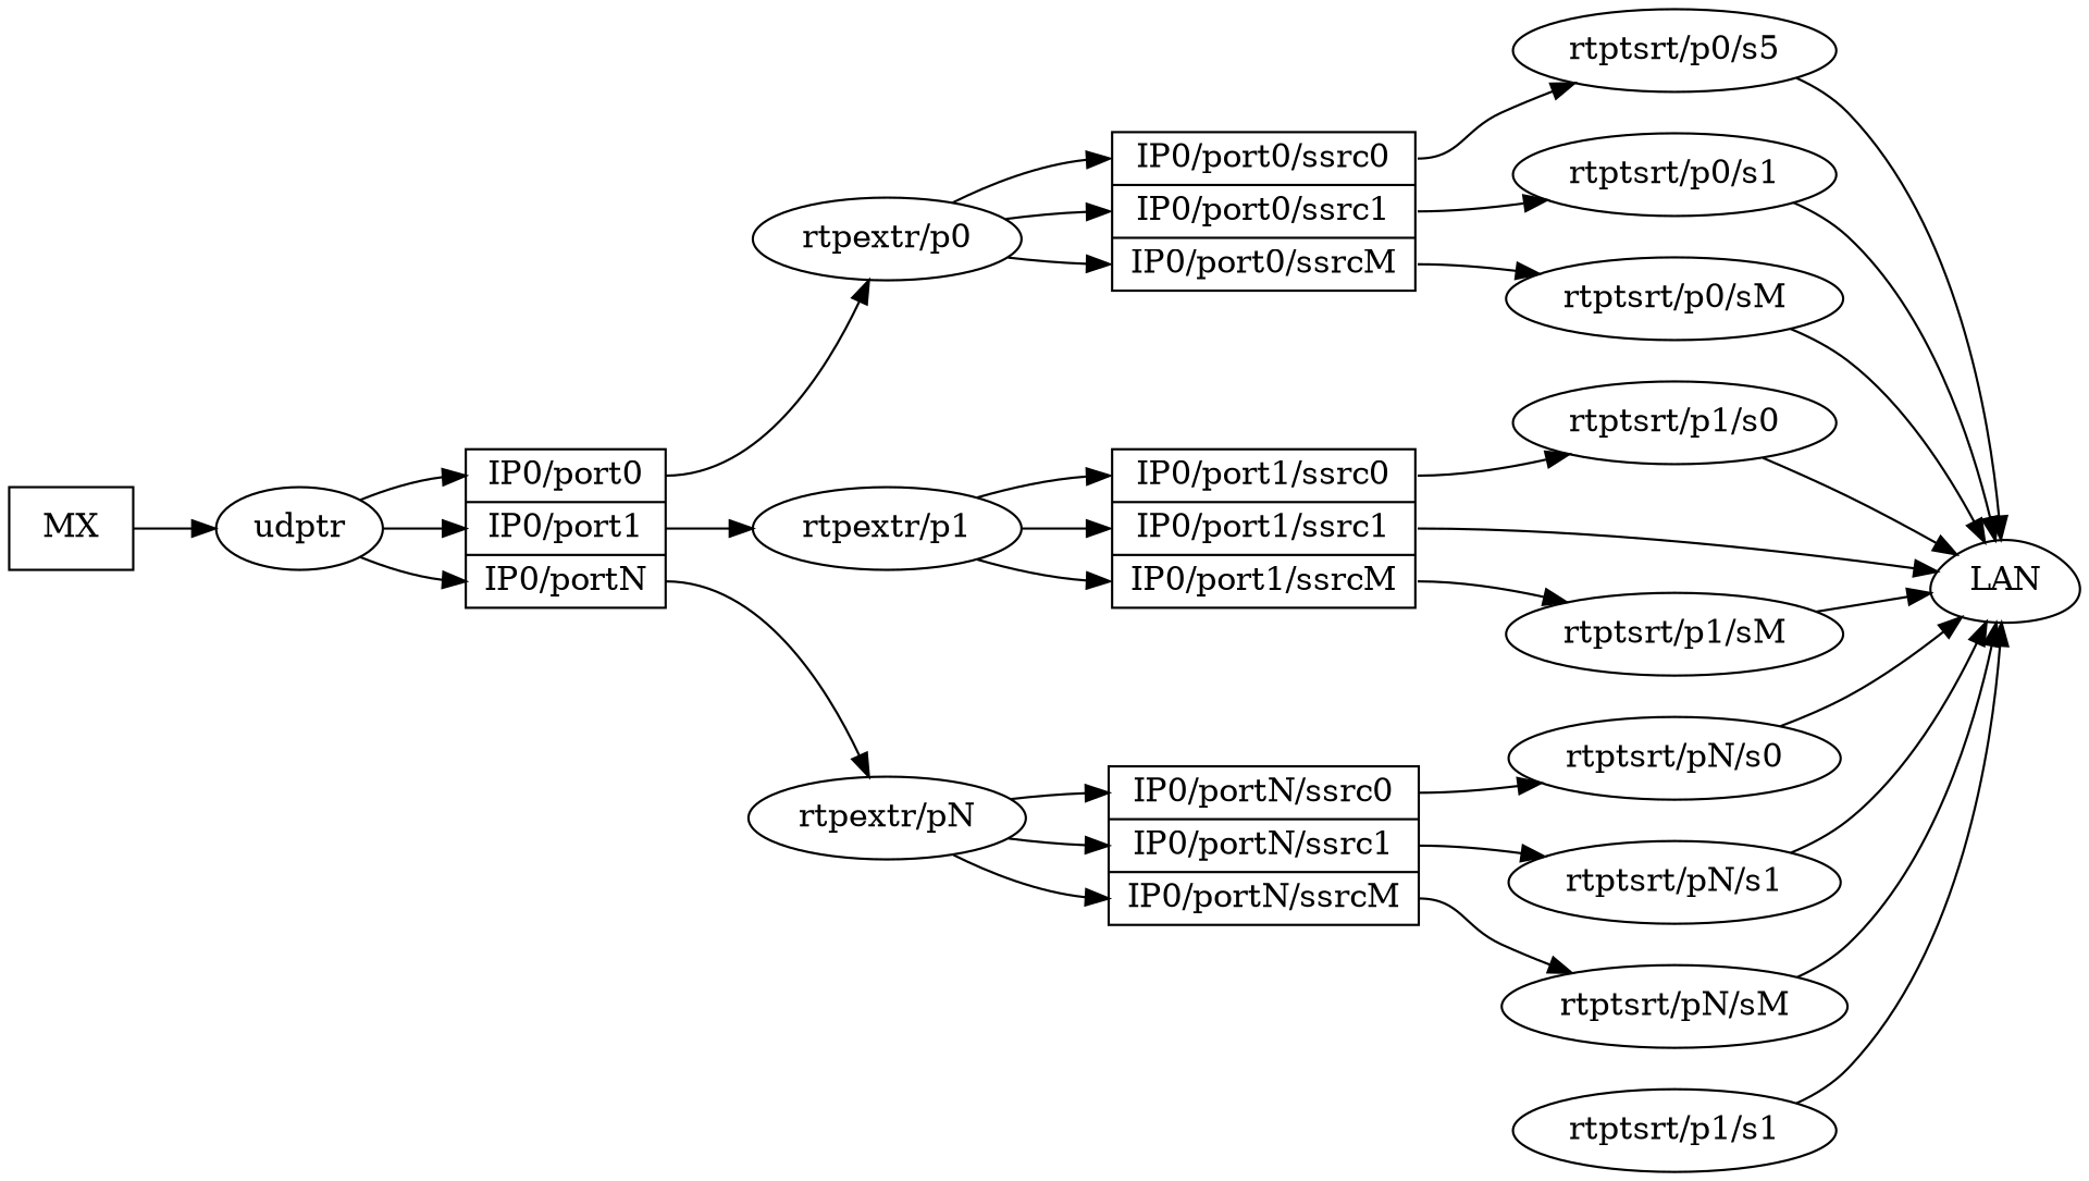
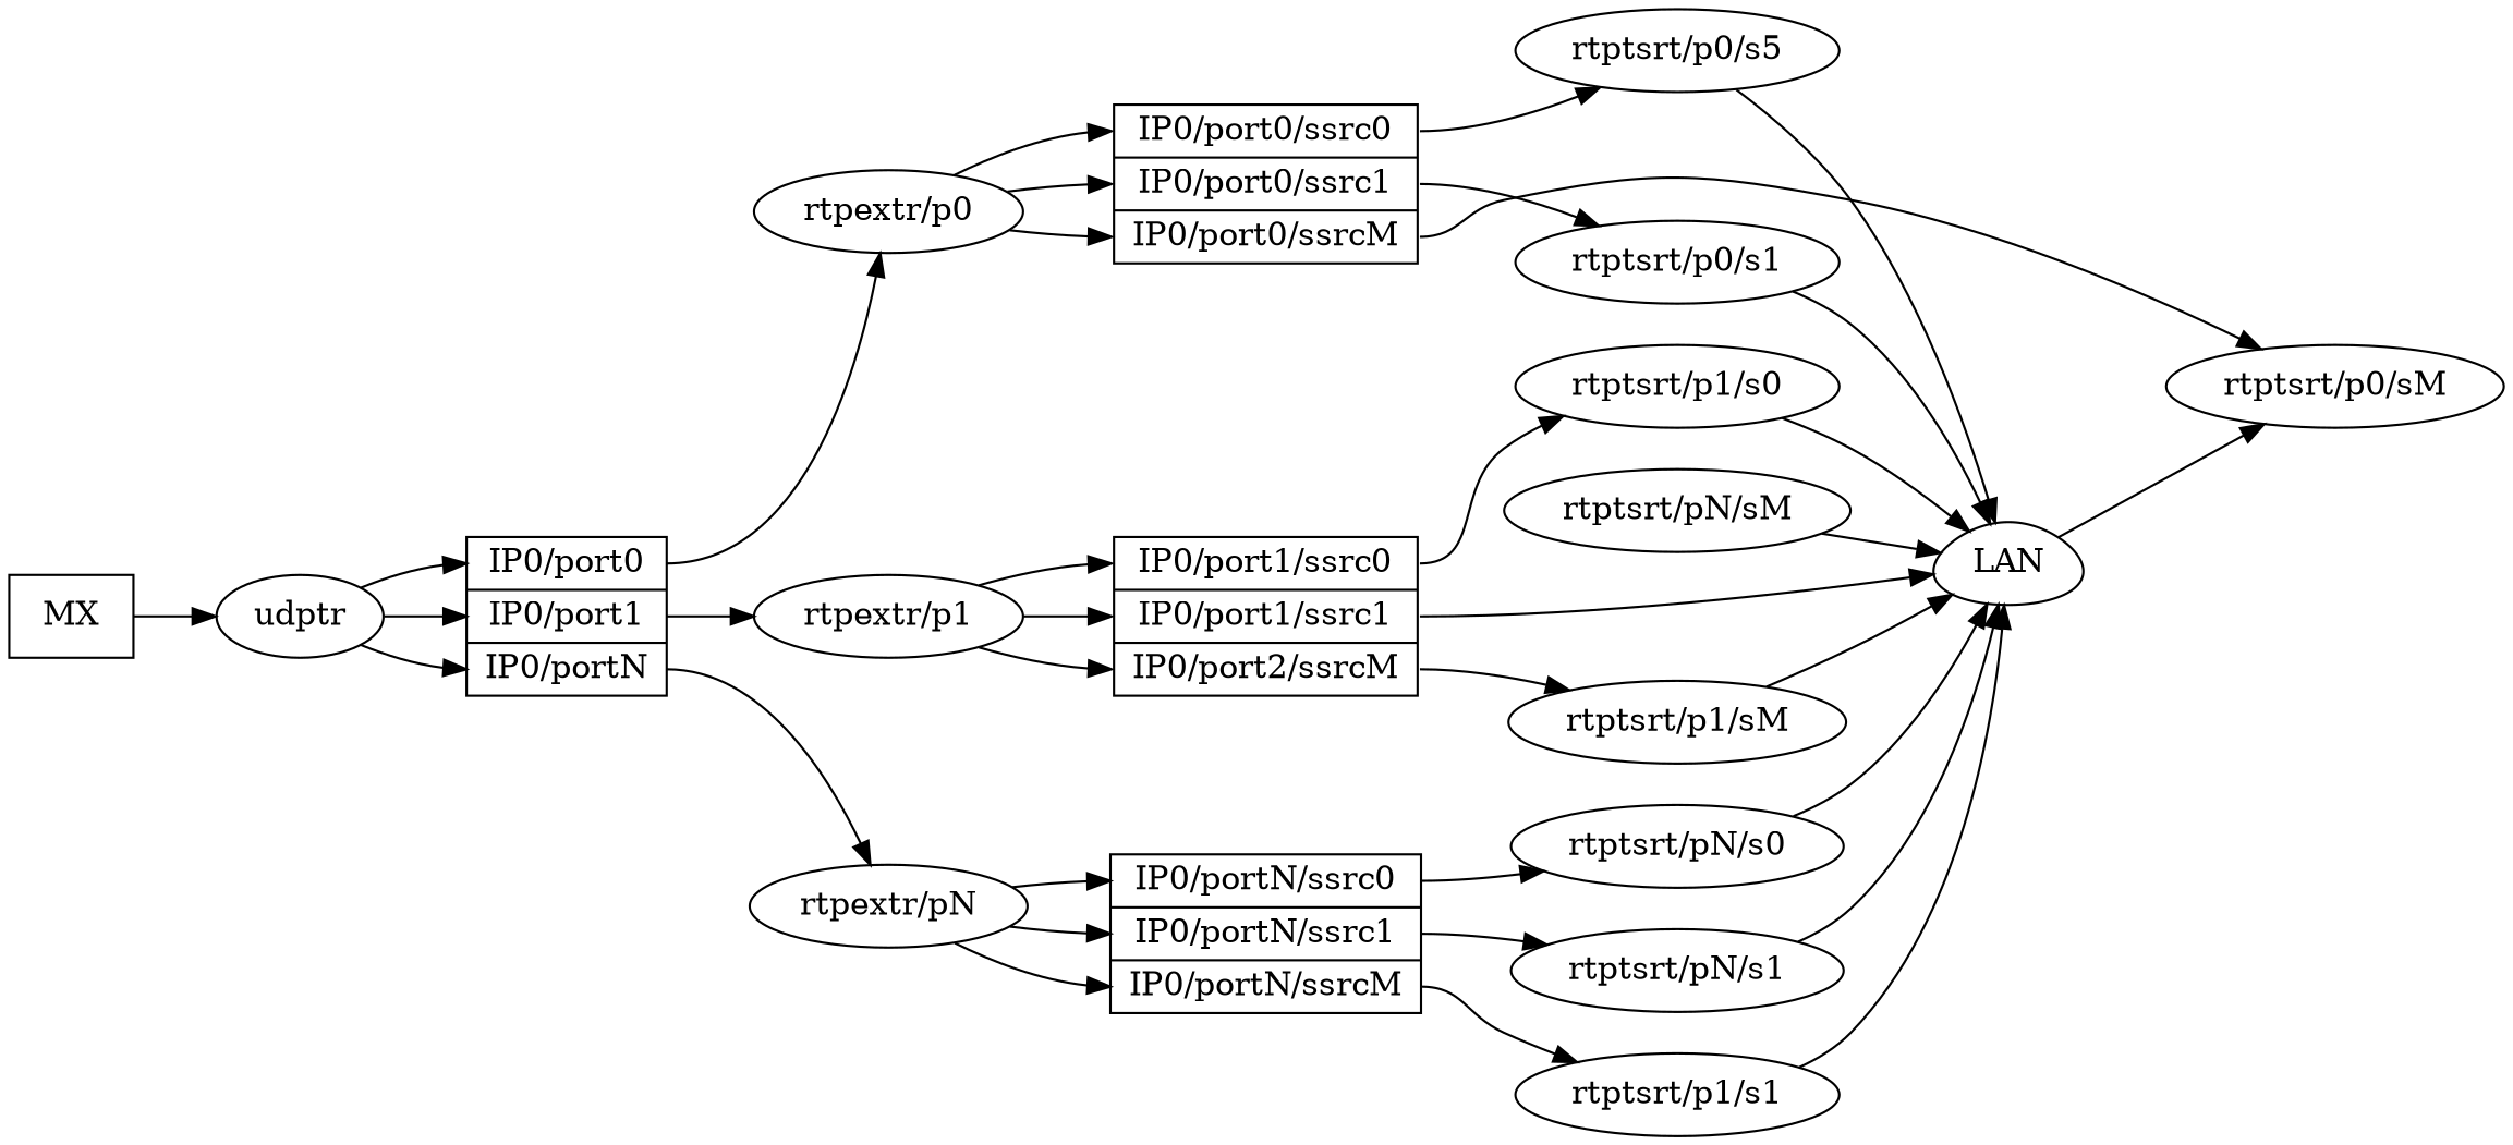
  digraph {
    rankdir=LR
    MX [shape=box]
    udptr
    n3 [label="<p0> IP0/port0|<p1> IP0/port1|<pN> IP0/portN" rankdir=TB shape=record]
    "rtpextr/p0"
    "rtpextr/p1"
    "rtpextr/pN"
    n7 [label="<s0> IP0/port0/ssrc0|<s1> IP0/port0/ssrc1|<sM> IP0/port0/ssrcM" rankdir=TB shape=record]
-   n8 [label="<s0> IP0/port1/ssrc0|<s1> IP0/port1/ssrc1|<sM> IP0/port1/ssrcM" rankdir=TB shape=record]
+   n8 [label="<s0> IP0/port1/ssrc0|<s1> IP0/port1/ssrc1|<sM> IP0/port2/ssrcM" rankdir=TB shape=record]
    n9 [label="<s0> IP0/portN/ssrc0|<s1> IP0/portN/ssrc1|<sM> IP0/portN/ssrcM" rankdir=TB shape=record]
    n10 [label="rtptsrt/p0/s5"]
    "rtptsrt/p0/s1"
    "rtptsrt/p0/sM"
    "rtptsrt/p1/s0"
    "rtptsrt/p1/sM"
    LAN [shape=egg]
    "rtptsrt/pN/s0"
    "rtptsrt/pN/s1"
    "rtptsrt/pN/sM"
    "rtptsrt/p1/s1"
    MX -> udptr
    udptr -> n3 [headport=p0]
    udptr -> n3 [headport=p1]
    udptr -> n3 [headport=pN]
    n3 -> "rtpextr/p0" [tailport=p0]
    n3 -> "rtpextr/p1" [tailport=p1]
    n3 -> "rtpextr/pN" [tailport=pN]
    "rtpextr/p0" -> n7 [headport=s0]
    "rtpextr/p0" -> n7 [headport=s1]
    "rtpextr/p0" -> n7 [headport=sM]
    "rtpextr/p1" -> n8 [headport=s0]
    "rtpextr/p1" -> n8 [headport=s1]
    "rtpextr/p1" -> n8 [headport=sM]
    "rtpextr/pN" -> n9 [headport=s0]
    "rtpextr/pN" -> n9 [headport=s1]
    "rtpextr/pN" -> n9 [headport=sM]
    n7 -> n10 [tailport=s0]
    n7 -> "rtptsrt/p0/s1" [tailport=s1]
    n7 -> "rtptsrt/p0/sM" [tailport=sM]
    n8 -> "rtptsrt/p1/s0" [tailport=s0]
    n8 -> "rtptsrt/p1/sM" [tailport=sM]
    n8 -> LAN [tailport=s1]
    n9 -> "rtptsrt/pN/s0" [tailport=s0]
    n9 -> "rtptsrt/pN/s1" [tailport=s1]
-   n9 -> "rtptsrt/pN/sM" [tailport=sM]
+   n9 -> "rtptsrt/p1/s1" [tailport=sM]
    n10 -> LAN
    "rtptsrt/p0/s1" -> LAN
-   "rtptsrt/p0/sM" -> LAN
+   LAN -> "rtptsrt/p0/sM"
    "rtptsrt/p1/s0" -> LAN
    "rtptsrt/p1/sM" -> LAN
    "rtptsrt/pN/s0" -> LAN
    "rtptsrt/pN/s1" -> LAN
    "rtptsrt/pN/sM" -> LAN
    "rtptsrt/p1/s1" -> LAN
  }
